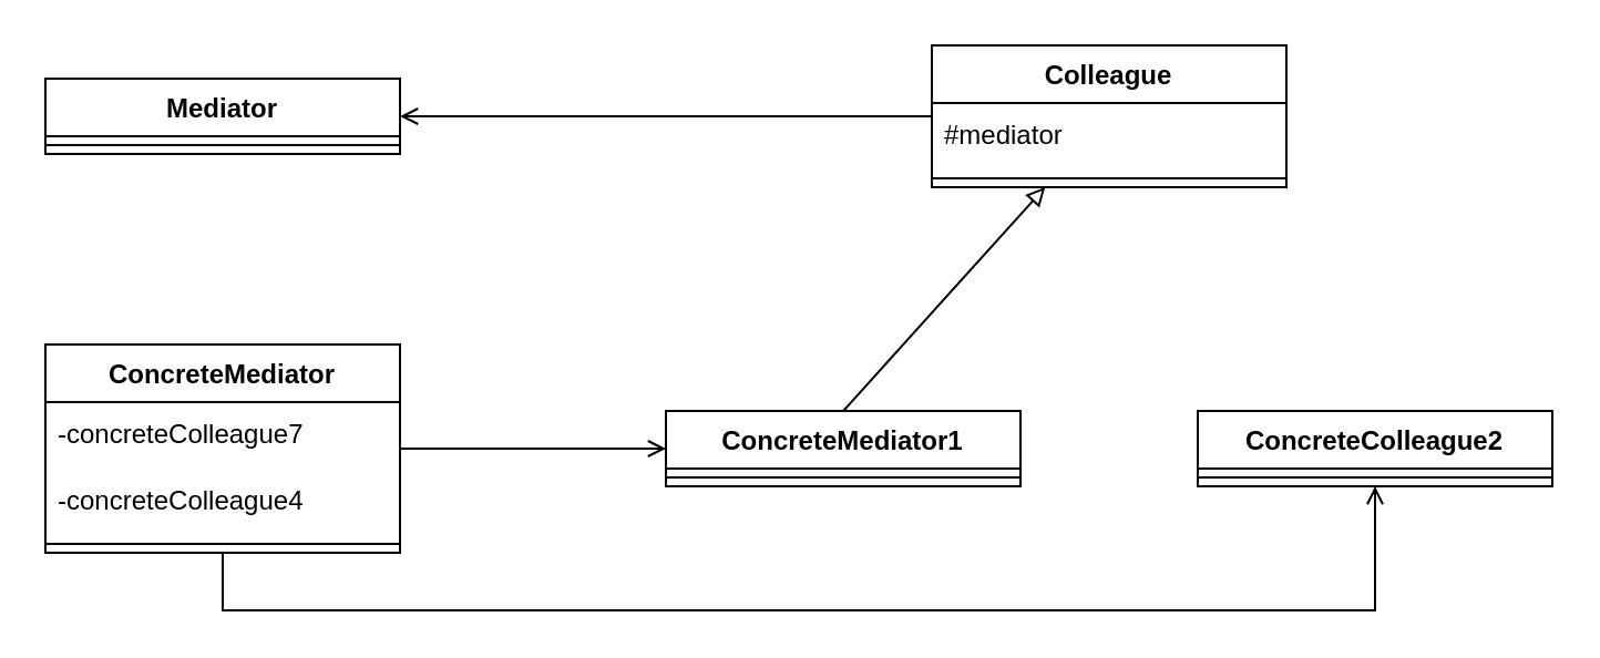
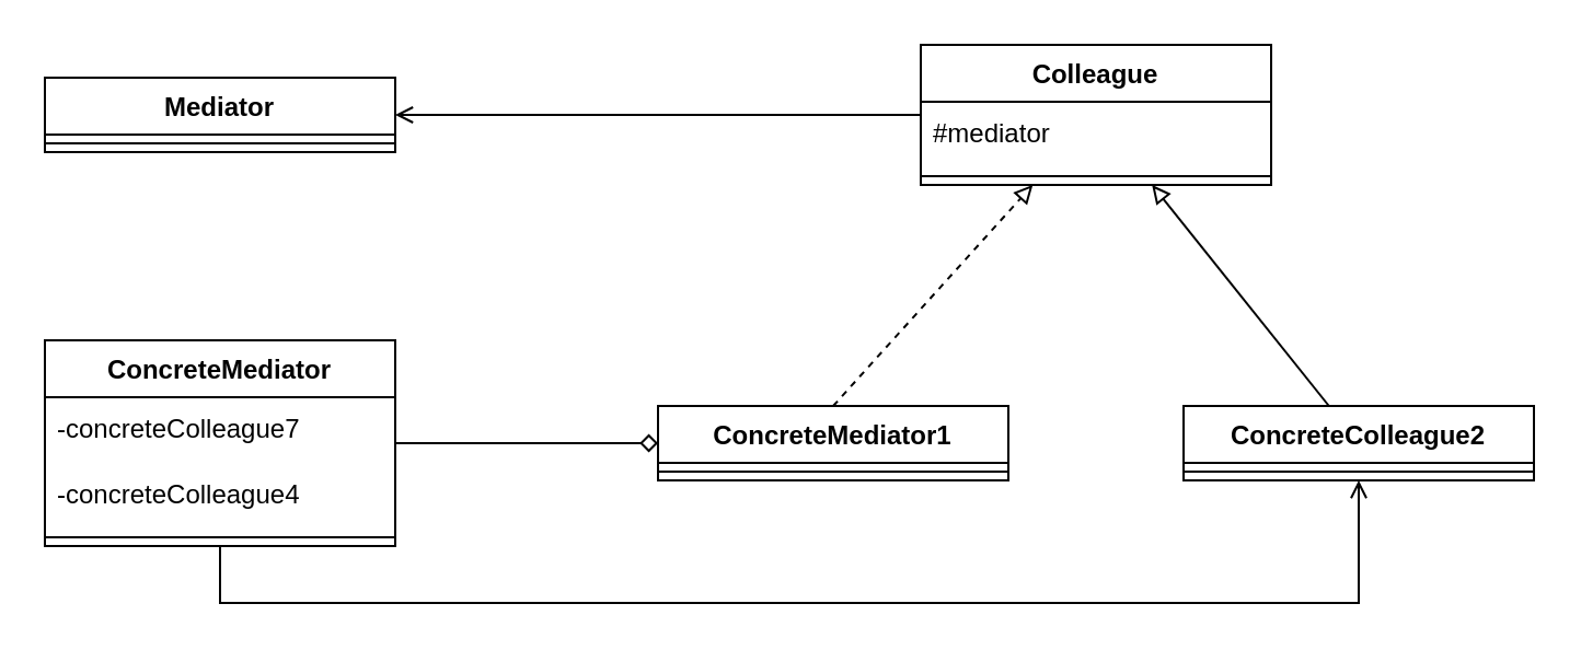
  <mxCell id="0" />
  <mxCell id="1" parent="0" />
  <mxCell id="2" value="Mediator" style="swimlane;fontStyle=1;align=center;verticalAlign=top;childLayout=stackLayout;horizontal=1;startSize=26;horizontalStack=0;resizeParent=1;resizeParentMax=0;resizeLast=0;collapsible=1;marginBottom=0;whiteSpace=wrap;html=1;" vertex="1" parent="1"><mxGeometry y="35" width="160" height="34" as="geometry" x="20" /></mxCell>
  <mxCell id="3" value="" style="line;strokeWidth=1;fillColor=none;align=left;verticalAlign=middle;spacingTop=-1;spacingLeft=3;spacingRight=3;rotatable=0;labelPosition=right;points=[];portConstraint=eastwest;strokeColor=inherit;" vertex="1" parent="2"><mxGeometry y="26" width="160" height="8" as="geometry" /></mxCell>
  <mxCell id="4" style="edgeStyle=none;rounded=0;orthogonalLoop=1;jettySize=auto;html=1;endArrow=open;endFill=0;" edge="1" parent="1" source="5" target="2"><mxGeometry relative="1" as="geometry" /></mxCell>
  <mxCell id="5" value="Colleague" style="swimlane;fontStyle=1;align=center;verticalAlign=top;childLayout=stackLayout;horizontal=1;startSize=26;horizontalStack=0;resizeParent=1;resizeParentMax=0;resizeLast=0;collapsible=1;marginBottom=0;whiteSpace=wrap;html=1;" vertex="1" parent="1"><mxGeometry x="420" y="20" width="160" height="64" as="geometry" /></mxCell>
  <mxCell id="6" value="#mediator" style="text;html=1;strokeColor=none;fillColor=none;align=left;verticalAlign=middle;whiteSpace=wrap;rounded=0;spacingRight=4;spacingLeft=4;" vertex="1" parent="5"><mxGeometry y="26" width="160" height="30" as="geometry" /></mxCell>
  <mxCell id="7" value="" style="line;strokeWidth=1;fillColor=none;align=left;verticalAlign=middle;spacingTop=-1;spacingLeft=3;spacingRight=3;rotatable=0;labelPosition=right;points=[];portConstraint=eastwest;strokeColor=inherit;" vertex="1" parent="5"><mxGeometry y="56" width="160" height="8" as="geometry" /></mxCell>
- <mxCell id="8" style="edgeStyle=none;rounded=0;orthogonalLoop=1;jettySize=auto;html=1;entryX=0;entryY=0.5;entryDx=0;entryDy=0;endArrow=open;endFill=0;" edge="1" parent="1" source="10" target="15"><mxGeometry relative="1" as="geometry" /></mxCell>
+ <mxCell id="8" style="edgeStyle=none;rounded=0;orthogonalLoop=1;jettySize=auto;html=1;entryX=0;entryY=0.5;entryDx=0;entryDy=0;endArrow=diamond;endFill=0;" edge="1" parent="1" source="10" target="15"><mxGeometry relative="1" as="geometry" /></mxCell>
  <mxCell id="9" style="edgeStyle=orthogonalEdgeStyle;rounded=0;orthogonalLoop=1;jettySize=auto;html=1;entryX=0.5;entryY=1;entryDx=0;entryDy=0;exitX=0.5;exitY=1;exitDx=0;exitDy=0;endArrow=open;endFill=0;" edge="1" parent="1" source="10" target="18"><mxGeometry relative="1" as="geometry"><Array as="points"><mxPoint x="100" y="275" /><mxPoint x="620" y="275" /></Array></mxGeometry></mxCell>
  <mxCell id="10" value="ConcreteMediator" style="swimlane;fontStyle=1;align=center;verticalAlign=top;childLayout=stackLayout;horizontal=1;startSize=26;horizontalStack=0;resizeParent=1;resizeParentMax=0;resizeLast=0;collapsible=1;marginBottom=0;whiteSpace=wrap;html=1;" vertex="1" parent="1"><mxGeometry y="155" width="160" height="94" as="geometry" x="20" /></mxCell>
  <mxCell id="11" value="-concreteColleague7" style="text;html=1;strokeColor=none;fillColor=none;align=left;verticalAlign=middle;whiteSpace=wrap;rounded=0;spacingLeft=4;spacingRight=4;" vertex="1" parent="10"><mxGeometry y="26" width="160" height="30" as="geometry" /></mxCell>
  <mxCell id="12" value="-concreteColleague4" style="text;html=1;strokeColor=none;fillColor=none;align=left;verticalAlign=middle;whiteSpace=wrap;rounded=0;spacingLeft=4;spacingRight=4;" vertex="1" parent="10"><mxGeometry y="56" width="160" height="30" as="geometry" /></mxCell>
  <mxCell id="13" value="" style="line;strokeWidth=1;fillColor=none;align=left;verticalAlign=middle;spacingTop=-1;spacingLeft=3;spacingRight=3;rotatable=0;labelPosition=right;points=[];portConstraint=eastwest;strokeColor=inherit;" vertex="1" parent="10"><mxGeometry y="86" width="160" height="8" as="geometry" /></mxCell>
- <mxCell id="14" style="edgeStyle=none;rounded=0;orthogonalLoop=1;jettySize=auto;html=1;exitX=0.5;exitY=0;exitDx=0;exitDy=0;endArrow=block;endFill=0;" edge="1" parent="1" source="15" target="5"><mxGeometry relative="1" as="geometry" /></mxCell>
+ <mxCell id="14" style="edgeStyle=none;rounded=0;orthogonalLoop=1;jettySize=auto;html=1;exitX=0.5;exitY=0;exitDx=0;exitDy=0;endArrow=block;endFill=0;dashed=1;" edge="1" parent="1" source="15" target="5"><mxGeometry relative="1" as="geometry" /></mxCell>
  <mxCell id="15" value="ConcreteMediator1" style="swimlane;fontStyle=1;align=center;verticalAlign=top;childLayout=stackLayout;horizontal=1;startSize=26;horizontalStack=0;resizeParent=1;resizeParentMax=0;resizeLast=0;collapsible=1;marginBottom=0;whiteSpace=wrap;html=1;" vertex="1" parent="1"><mxGeometry x="300" y="185" width="160" height="34" as="geometry" /></mxCell>
  <mxCell id="16" value="" style="line;strokeWidth=1;fillColor=none;align=left;verticalAlign=middle;spacingTop=-1;spacingLeft=3;spacingRight=3;rotatable=0;labelPosition=right;points=[];portConstraint=eastwest;strokeColor=inherit;" vertex="1" parent="15"><mxGeometry y="26" width="160" height="8" as="geometry" /></mxCell>
+ <mxCell id="17" style="edgeStyle=none;rounded=0;orthogonalLoop=1;jettySize=auto;html=1;endArrow=block;endFill=0;" edge="1" parent="1" source="18" target="5"><mxGeometry relative="1" as="geometry" /></mxCell>
  <mxCell id="18" value="ConcreteColleague2" style="swimlane;fontStyle=1;align=center;verticalAlign=top;childLayout=stackLayout;horizontal=1;startSize=26;horizontalStack=0;resizeParent=1;resizeParentMax=0;resizeLast=0;collapsible=1;marginBottom=0;whiteSpace=wrap;html=1;" vertex="1" parent="1"><mxGeometry x="540" y="185" width="160" height="34" as="geometry" /></mxCell>
  <mxCell id="19" value="" style="line;strokeWidth=1;fillColor=none;align=left;verticalAlign=middle;spacingTop=-1;spacingLeft=3;spacingRight=3;rotatable=0;labelPosition=right;points=[];portConstraint=eastwest;strokeColor=inherit;" vertex="1" parent="18"><mxGeometry y="26" width="160" height="8" as="geometry" /></mxCell>
